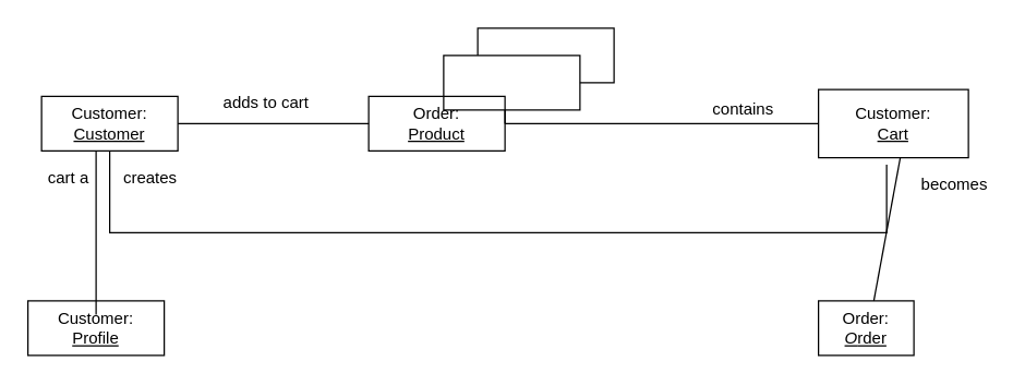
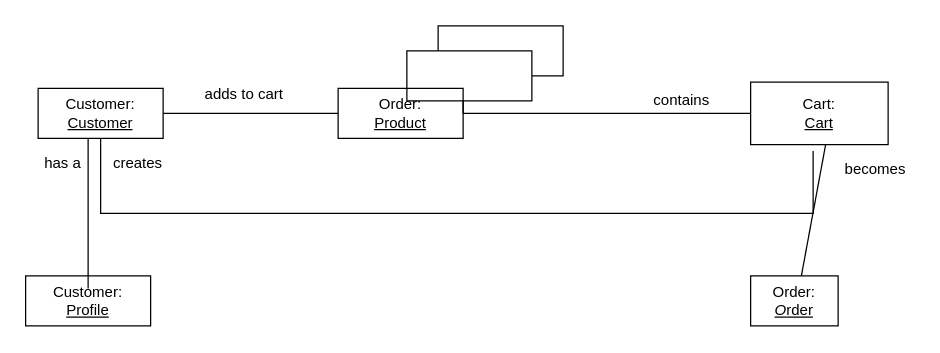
  <mxCell id="0" />
  <mxCell id="1" parent="0" />
  <mxCell id="2" value="Customer:&lt;div&gt;&lt;u&gt;Profile&lt;/u&gt;&lt;/div&gt;" style="whiteSpace=wrap;html=1;align=center;" vertex="1" parent="1"><mxGeometry x="20" y="220" width="100" height="40" as="geometry" /></mxCell>
  <mxCell id="3" value="Order:&lt;div&gt;&lt;u style=&quot;&quot;&gt;&lt;i&gt;O&lt;/i&gt;rder&lt;/u&gt;&lt;/div&gt;" style="whiteSpace=wrap;html=1;align=center;" vertex="1" parent="1"><mxGeometry x="600" y="220" width="70" height="40" as="geometry" /></mxCell>
  <mxCell id="4" value="Customer:&lt;div&gt;&lt;u&gt;Customer&lt;/u&gt;&lt;/div&gt;" style="whiteSpace=wrap;html=1;align=center;" vertex="1" parent="1"><mxGeometry x="30" y="70" width="100" height="40" as="geometry" /></mxCell>
  <mxCell id="5" value="Order:&lt;div&gt;&lt;u&gt;Product&lt;/u&gt;&lt;/div&gt;" style="whiteSpace=wrap;html=1;align=center;" vertex="1" parent="1"><mxGeometry x="270" y="70" width="100" height="40" as="geometry" /></mxCell>
  <mxCell id="6" value="" style="whiteSpace=wrap;html=1;align=center;" vertex="1" parent="1"><mxGeometry x="350" y="20" width="100" height="40" as="geometry" /></mxCell>
  <mxCell id="7" value="" style="whiteSpace=wrap;html=1;align=center;" vertex="1" parent="1"><mxGeometry x="325" y="40" width="100" height="40" as="geometry" /></mxCell>
  <mxCell id="8" value="" style="endArrow=none;html=1;rounded=0;entryX=1;entryY=0.5;entryDx=0;entryDy=0;" edge="1" parent="1" target="5"><mxGeometry width="50" height="50" relative="1" as="geometry"><mxPoint x="325" y="70" as="sourcePoint" /><mxPoint x="375" y="20" as="targetPoint" /><Array as="points"><mxPoint x="370" y="70" /></Array></mxGeometry></mxCell>
  <mxCell id="9" value="" style="endArrow=none;html=1;rounded=0;entryX=0;entryY=0.5;entryDx=0;entryDy=0;" edge="1" parent="1" target="5"><mxGeometry width="50" height="50" relative="1" as="geometry"><mxPoint x="130" y="90" as="sourcePoint" /><mxPoint x="180" y="40" as="targetPoint" /></mxGeometry></mxCell>
  <mxCell id="10" value="adds to cart" style="text;html=1;align=center;verticalAlign=middle;whiteSpace=wrap;rounded=0;" vertex="1" parent="1"><mxGeometry x="140" y="60" width="110" height="30" as="geometry" /></mxCell>
- <mxCell id="11" value="Customer:&lt;div&gt;&lt;u&gt;Cart&lt;/u&gt;&lt;/div&gt;" style="html=1;whiteSpace=wrap;" vertex="1" parent="1"><mxGeometry x="600" y="65" width="110" height="50" as="geometry" /></mxCell>
+ <mxCell id="11" value="Cart:&lt;div&gt;&lt;u&gt;Cart&lt;/u&gt;&lt;/div&gt;" style="html=1;whiteSpace=wrap;" vertex="1" parent="1"><mxGeometry x="600" y="65" width="110" height="50" as="geometry" /></mxCell>
  <mxCell id="12" value="" style="endArrow=none;html=1;rounded=0;entryX=0;entryY=0.5;entryDx=0;entryDy=0;" edge="1" parent="1" target="11"><mxGeometry width="50" height="50" relative="1" as="geometry"><mxPoint x="370" y="90" as="sourcePoint" /><mxPoint x="420" y="40" as="targetPoint" /></mxGeometry></mxCell>
  <mxCell id="13" value="contains" style="text;html=1;align=center;verticalAlign=middle;whiteSpace=wrap;rounded=0;" vertex="1" parent="1"><mxGeometry x="515" y="65" width="60" height="30" as="geometry" /></mxCell>
  <mxCell id="14" value="creates" style="text;html=1;align=center;verticalAlign=middle;whiteSpace=wrap;rounded=0;" vertex="1" parent="1"><mxGeometry x="80" y="115" width="60" height="30" as="geometry" /></mxCell>
  <mxCell id="15" value="" style="endArrow=none;html=1;rounded=0;" edge="1" parent="1"><mxGeometry width="50" height="50" relative="1" as="geometry"><mxPoint x="650" y="120" as="sourcePoint" /><mxPoint x="80" y="110" as="targetPoint" /><Array as="points"><mxPoint x="650" y="170" /><mxPoint x="80" y="170" /></Array></mxGeometry></mxCell>
  <mxCell id="16" value="" style="endArrow=none;html=1;rounded=0;" edge="1" parent="1"><mxGeometry width="50" height="50" relative="1" as="geometry"><mxPoint x="70" y="110" as="sourcePoint" /><mxPoint x="70" y="230" as="targetPoint" /></mxGeometry></mxCell>
- <mxCell id="17" value="cart a" style="text;html=1;align=center;verticalAlign=middle;whiteSpace=wrap;rounded=0;" vertex="1" parent="1"><mxGeometry x="20" y="115" width="60" height="30" as="geometry" /></mxCell>
+ <mxCell id="17" value="has a" style="text;html=1;align=center;verticalAlign=middle;whiteSpace=wrap;rounded=0;" vertex="1" parent="1"><mxGeometry x="20" y="115" width="60" height="30" as="geometry" /></mxCell>
  <mxCell id="18" value="" style="endArrow=none;html=1;rounded=0;exitX=0.58;exitY=0;exitDx=0;exitDy=0;exitPerimeter=0;" edge="1" parent="1" source="3"><mxGeometry width="50" height="50" relative="1" as="geometry"><mxPoint x="610" y="165" as="sourcePoint" /><mxPoint x="660" y="115" as="targetPoint" /></mxGeometry></mxCell>
  <mxCell id="19" value="becomes" style="text;html=1;align=center;verticalAlign=middle;whiteSpace=wrap;rounded=0;" vertex="1" parent="1"><mxGeometry x="670" y="120" width="60" height="30" as="geometry" /></mxCell>
